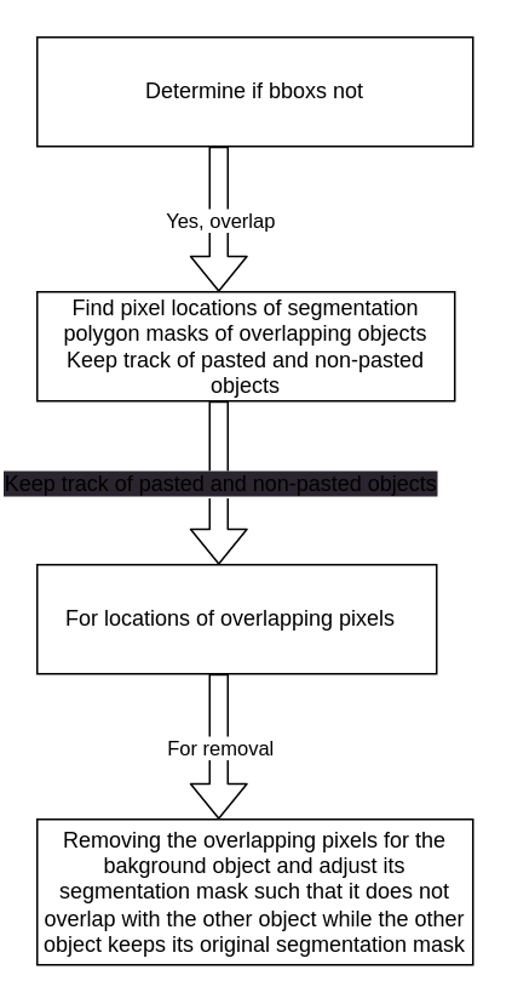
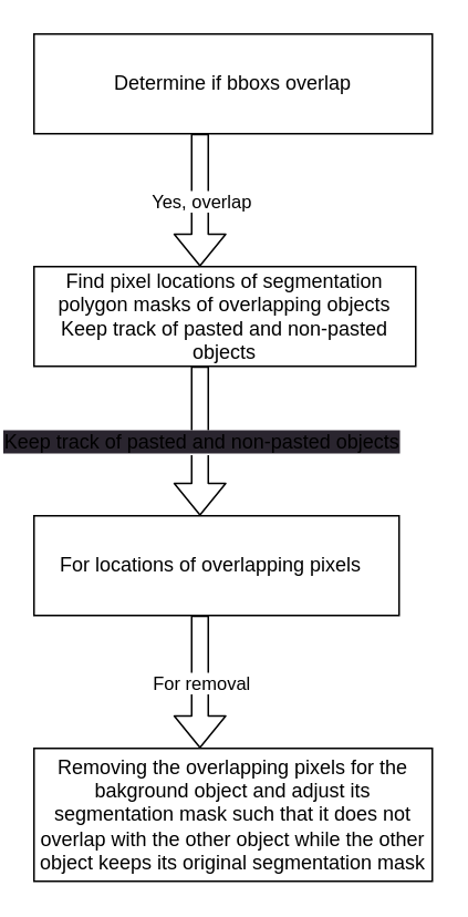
  <mxCell id="0" />
  <mxCell id="1" parent="0" />
- <mxCell id="2" value="Determine if bboxs not" style="rounded=0;whiteSpace=wrap;html=1;" vertex="1" parent="1"><mxGeometry x="20" y="20" width="240" height="60" as="geometry" /></mxCell>
+ <mxCell id="2" value="Determine if bboxs overlap" style="rounded=0;whiteSpace=wrap;html=1;" vertex="1" parent="1"><mxGeometry x="20" y="20" width="240" height="60" as="geometry" /></mxCell>
  <mxCell id="3" value="" style="endArrow=classic;html=1;shape=flexArrow;" edge="1" parent="1"><mxGeometry relative="1" as="geometry"><mxPoint x="120" y="80" as="sourcePoint" /><mxPoint x="120" y="160" as="targetPoint" /></mxGeometry></mxCell>
  <mxCell id="4" value="Yes, overlap" style="edgeLabel;resizable=0;html=1;align=center;verticalAlign=middle;" connectable="0" vertex="1" parent="3"><mxGeometry relative="1" as="geometry" /></mxCell>
  <mxCell id="5" value="Find pixel locations of segmentation polygon masks of overlapping objects&lt;br&gt;Keep track of pasted and non-pasted objects" style="rounded=0;whiteSpace=wrap;html=1;" vertex="1" parent="1"><mxGeometry x="20" y="160" width="230" height="60" as="geometry" /></mxCell>
  <mxCell id="6" value="" style="endArrow=classic;html=1;shape=flexArrow;" edge="1" parent="1"><mxGeometry relative="1" as="geometry"><mxPoint x="120" y="220" as="sourcePoint" /><mxPoint x="120" y="310" as="targetPoint" /></mxGeometry></mxCell>
  <mxCell id="7" value="&lt;span style=&quot;font-size: 12px; background-color: rgb(42, 37, 47);&quot;&gt;Keep track of pasted and non-pasted objects&lt;/span&gt;" style="edgeLabel;resizable=0;html=1;align=center;verticalAlign=middle;" connectable="0" vertex="1" parent="6"><mxGeometry relative="1" as="geometry" /></mxCell>
  <mxCell id="8" value="For locations of overlapping pixels&amp;nbsp;&amp;nbsp;" style="rounded=0;whiteSpace=wrap;html=1;" vertex="1" parent="1"><mxGeometry x="20" y="310" width="220" height="60" as="geometry" /></mxCell>
  <mxCell id="9" value="" style="endArrow=classic;html=1;shape=flexArrow;" edge="1" parent="1"><mxGeometry relative="1" as="geometry"><mxPoint x="120" y="370" as="sourcePoint" /><mxPoint x="120" y="450" as="targetPoint" /></mxGeometry></mxCell>
  <mxCell id="10" value="For removal" style="edgeLabel;resizable=0;html=1;align=center;verticalAlign=middle;" connectable="0" vertex="1" parent="9"><mxGeometry relative="1" as="geometry" /></mxCell>
  <mxCell id="11" value="Removing the overlapping pixels for the bakground object and adjust its segmentation mask such that it does not overlap with the other object while the other object keeps its original segmentation mask" style="rounded=0;whiteSpace=wrap;html=1;" vertex="1" parent="1"><mxGeometry x="20" y="450" width="240" height="80" as="geometry" /></mxCell>
